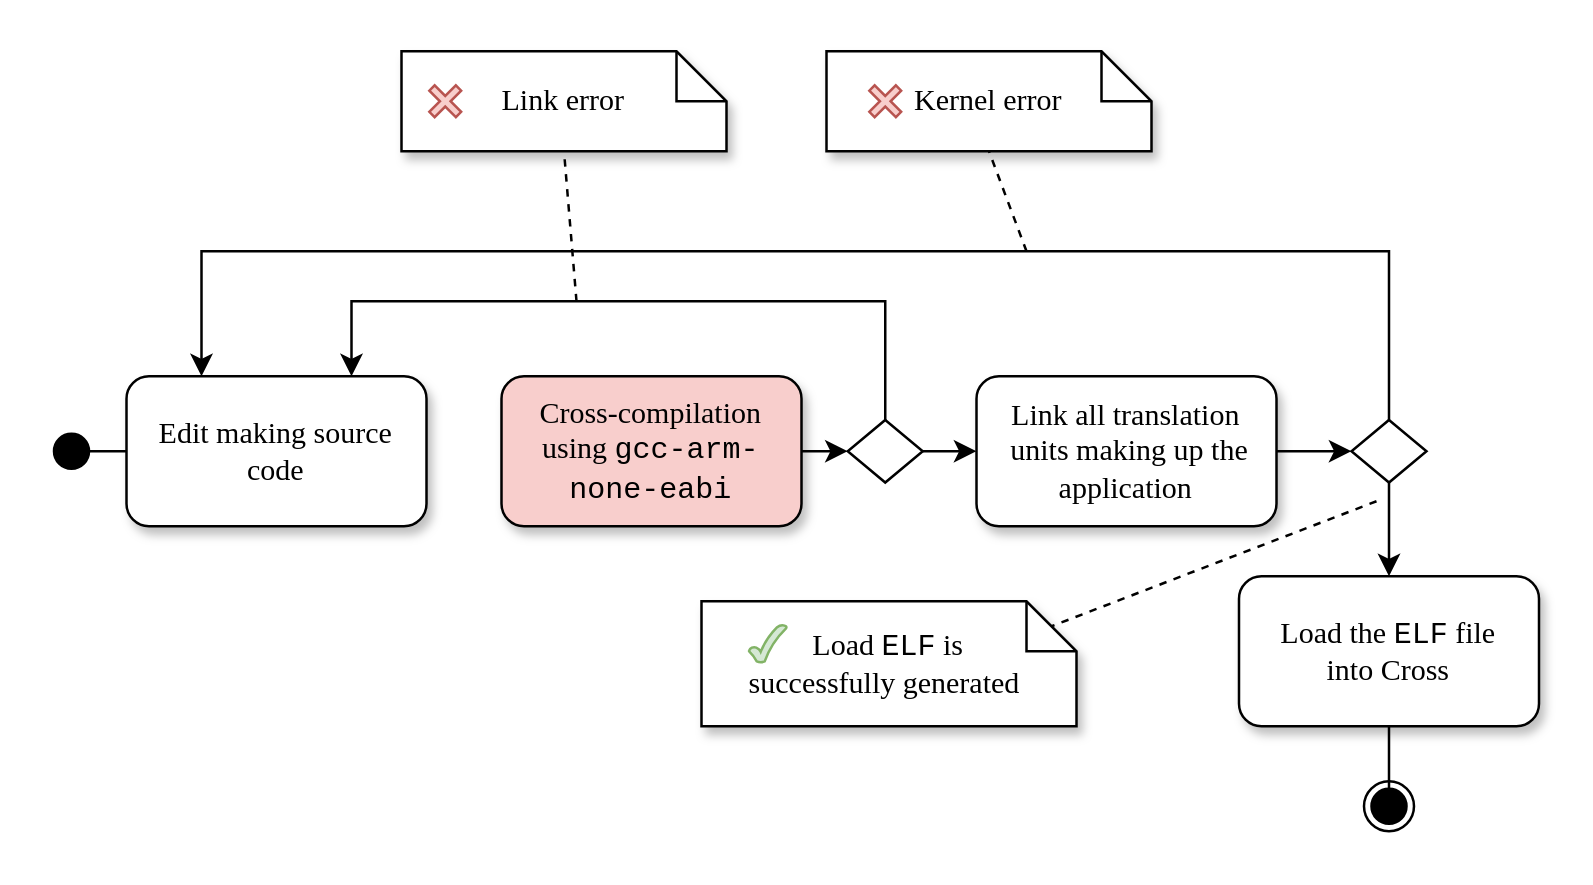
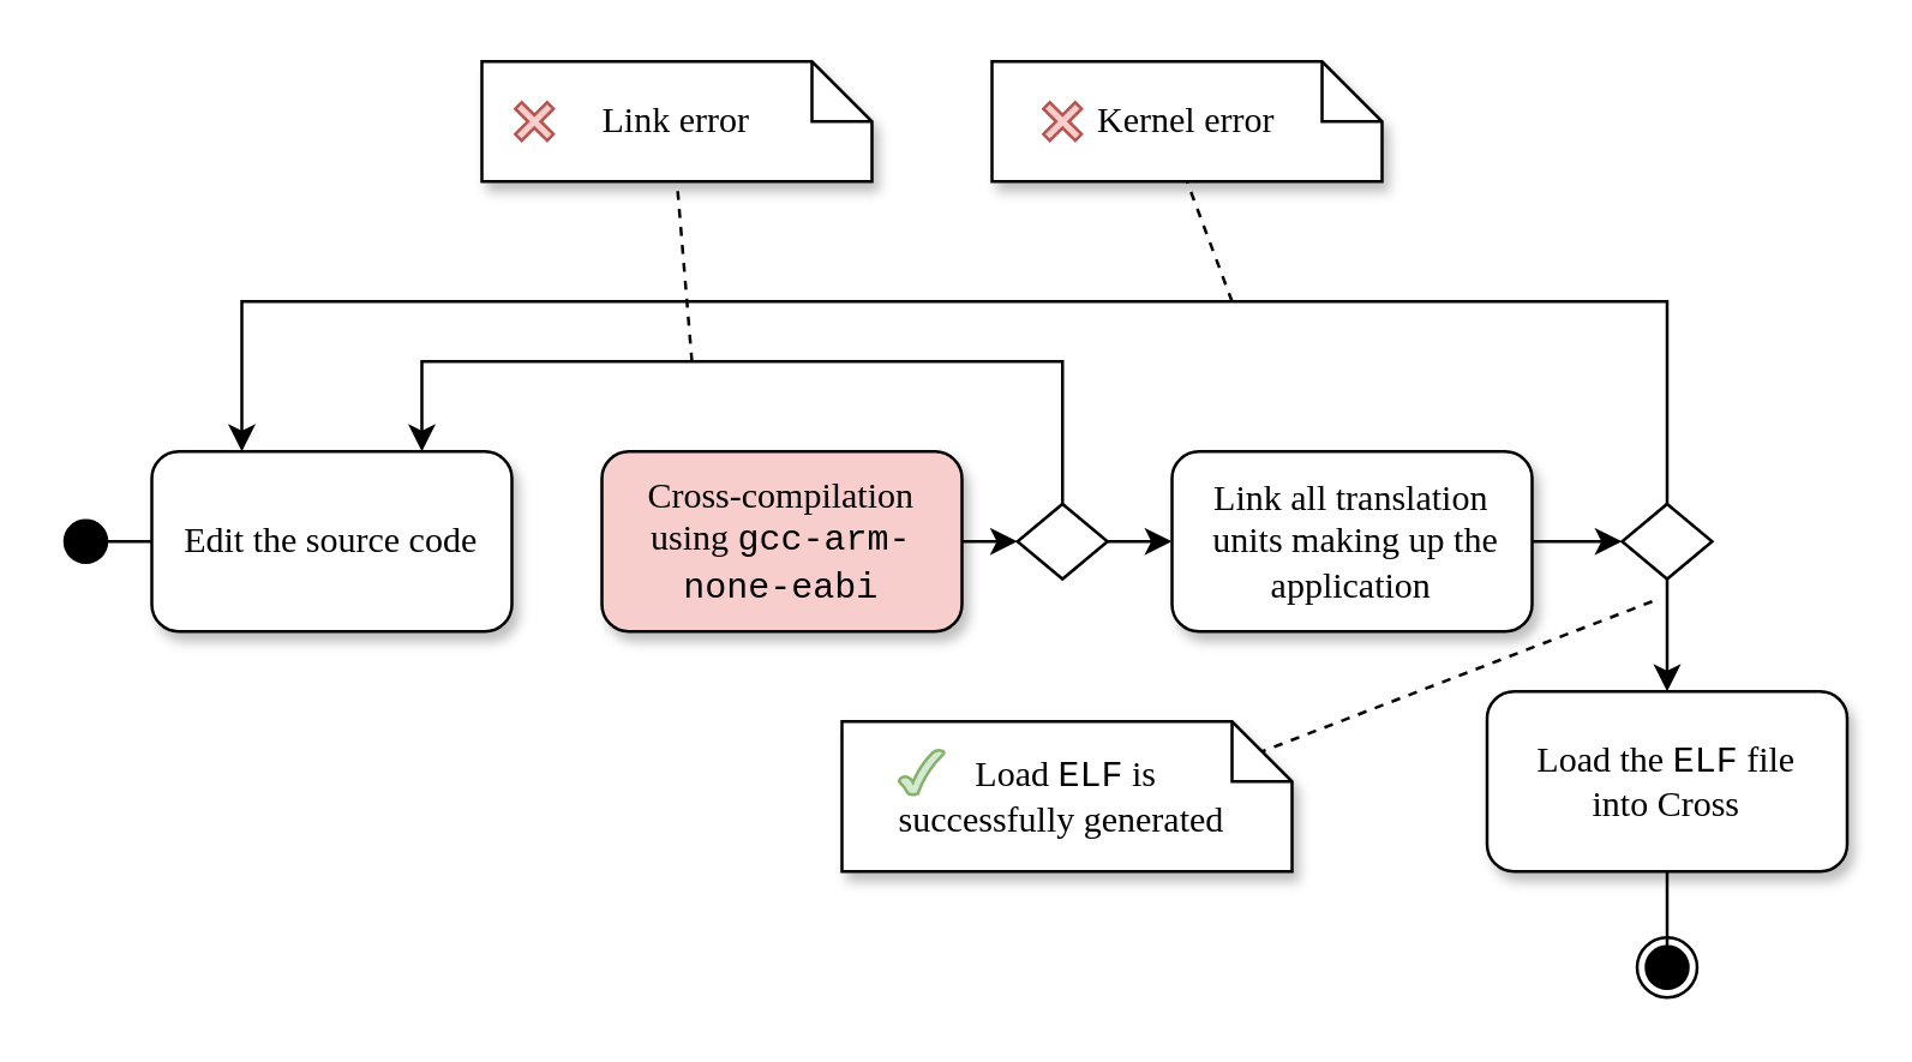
  <mxCell id="0" />
  <mxCell id="1" parent="0" />
  <mxCell id="2" value="" style="strokeWidth=1;html=1;shape=mxgraph.flowchart.start_2;whiteSpace=wrap;" parent="1" vertex="1"><mxGeometry x="545" y="312" width="20" height="20" as="geometry" /></mxCell>
  <mxCell id="3" value="" style="html=1;verticalAlign=bottom;startArrow=circle;startFill=1;endArrow=open;startSize=6;endSize=8;curved=0;rounded=0;" parent="1" edge="1"><mxGeometry width="80" relative="1" as="geometry"><mxPoint x="20" y="180" as="sourcePoint" /><mxPoint x="70" y="180" as="targetPoint" /></mxGeometry></mxCell>
- <mxCell id="4" value="Edit making source code" style="rounded=1;whiteSpace=wrap;html=1;shadow=1;fontFamily=Computer Modern;" parent="1" vertex="1"><mxGeometry x="50" y="150" width="120" height="60" as="geometry" /></mxCell>
+ <mxCell id="4" value="Edit the source code" style="rounded=1;whiteSpace=wrap;html=1;shadow=1;fontFamily=Computer Modern;" parent="1" vertex="1"><mxGeometry x="50" y="150" width="120" height="60" as="geometry" /></mxCell>
  <mxCell id="5" style="edgeStyle=orthogonalEdgeStyle;rounded=0;orthogonalLoop=1;jettySize=auto;html=1;exitX=1;exitY=0.5;exitDx=0;exitDy=0;entryX=0;entryY=0.5;entryDx=0;entryDy=0;entryPerimeter=0;" parent="1" source="6" target="11" edge="1"><mxGeometry relative="1" as="geometry" /></mxCell>
  <mxCell id="6" value="Cross-compilation using&amp;nbsp;&lt;font face=&quot;Courier New&quot;&gt;gcc-arm-none-eabi&lt;/font&gt;" style="rounded=1;whiteSpace=wrap;html=1;shadow=1;fontFamily=Computer Modern;fillColor=#f8cecc;" parent="1" vertex="1"><mxGeometry x="200" y="150" width="120" height="60" as="geometry" /></mxCell>
  <mxCell id="7" value="" style="edgeStyle=orthogonalEdgeStyle;rounded=0;orthogonalLoop=1;jettySize=auto;html=1;" parent="1" source="8" target="14" edge="1"><mxGeometry relative="1" as="geometry" /></mxCell>
  <mxCell id="8" value="Link all translation&lt;br&gt;&amp;nbsp;units making up the application" style="rounded=1;whiteSpace=wrap;html=1;shadow=1;fontFamily=Computer Modern;" parent="1" vertex="1"><mxGeometry x="390" y="150" width="120" height="60" as="geometry" /></mxCell>
  <mxCell id="9" style="edgeStyle=orthogonalEdgeStyle;rounded=0;orthogonalLoop=1;jettySize=auto;html=1;exitX=0.5;exitY=0;exitDx=0;exitDy=0;exitPerimeter=0;entryX=0.75;entryY=0;entryDx=0;entryDy=0;" parent="1" source="11" target="4" edge="1"><mxGeometry relative="1" as="geometry"><mxPoint x="110" y="120" as="targetPoint" /><Array as="points"><mxPoint x="354" y="120" /><mxPoint x="140" y="120" /></Array></mxGeometry></mxCell>
  <mxCell id="10" style="edgeStyle=orthogonalEdgeStyle;rounded=0;orthogonalLoop=1;jettySize=auto;html=1;exitX=1;exitY=0.5;exitDx=0;exitDy=0;exitPerimeter=0;entryX=0;entryY=0.5;entryDx=0;entryDy=0;" parent="1" source="11" target="8" edge="1"><mxGeometry relative="1" as="geometry" /></mxCell>
  <mxCell id="11" value="" style="strokeWidth=1;html=1;shape=mxgraph.flowchart.decision;whiteSpace=wrap;" parent="1" vertex="1"><mxGeometry x="338.5" y="167.5" width="30" height="25" as="geometry" /></mxCell>
  <mxCell id="12" style="edgeStyle=orthogonalEdgeStyle;rounded=0;orthogonalLoop=1;jettySize=auto;html=1;exitX=0.5;exitY=0;exitDx=0;exitDy=0;exitPerimeter=0;entryX=0.25;entryY=0;entryDx=0;entryDy=0;" parent="1" source="14" target="4" edge="1"><mxGeometry relative="1" as="geometry"><mxPoint x="385" y="120" as="targetPoint" /><mxPoint x="590" y="167.5" as="sourcePoint" /><Array as="points"><mxPoint x="555" y="100" /><mxPoint x="80" y="100" /></Array></mxGeometry></mxCell>
  <mxCell id="13" style="edgeStyle=orthogonalEdgeStyle;rounded=0;orthogonalLoop=1;jettySize=auto;html=1;entryX=0.5;entryY=0;entryDx=0;entryDy=0;" parent="1" source="14" target="15" edge="1"><mxGeometry relative="1" as="geometry" /></mxCell>
  <mxCell id="14" value="" style="strokeWidth=1;html=1;shape=mxgraph.flowchart.decision;whiteSpace=wrap;" parent="1" vertex="1"><mxGeometry x="540" y="167.5" width="30" height="25" as="geometry" /></mxCell>
  <mxCell id="15" value="Load the &lt;font face=&quot;Courier New&quot;&gt;ELF&lt;/font&gt; file &lt;br&gt;into Cross" style="rounded=1;whiteSpace=wrap;html=1;shadow=1;fontFamily=Computer Modern;" parent="1" vertex="1"><mxGeometry x="495" y="230" width="120" height="60" as="geometry" /></mxCell>
  <mxCell id="16" value="Link error" style="shape=note;size=20;whiteSpace=wrap;html=1;shadow=1;fontFamily=Computer Modern;" parent="1" vertex="1"><mxGeometry x="160" y="20" width="130" height="40" as="geometry" /></mxCell>
  <mxCell id="17" value="Kernel error" style="shape=note;size=20;whiteSpace=wrap;html=1;shadow=1;fontFamily=Computer Modern;" parent="1" vertex="1"><mxGeometry x="330" y="20" width="130" height="40" as="geometry" /></mxCell>
  <mxCell id="18" value="" style="endArrow=none;dashed=1;html=1;rounded=0;entryX=0.5;entryY=1;entryDx=0;entryDy=0;entryPerimeter=0;" parent="1" target="16" edge="1"><mxGeometry width="50" height="50" relative="1" as="geometry"><mxPoint x="230" y="120" as="sourcePoint" /><mxPoint x="330" y="280" as="targetPoint" /></mxGeometry></mxCell>
  <mxCell id="19" value="" style="endArrow=none;dashed=1;html=1;rounded=0;entryX=0.5;entryY=1;entryDx=0;entryDy=0;entryPerimeter=0;" parent="1" target="17" edge="1"><mxGeometry width="50" height="50" relative="1" as="geometry"><mxPoint x="410" y="100" as="sourcePoint" /><mxPoint x="235" y="70" as="targetPoint" /></mxGeometry></mxCell>
  <mxCell id="20" value="Load &lt;font face=&quot;Courier New&quot;&gt;ELF&lt;/font&gt; is &lt;br&gt;successfully generated&amp;nbsp;" style="shape=note;size=20;whiteSpace=wrap;html=1;shadow=1;fontFamily=Computer Modern;" parent="1" vertex="1"><mxGeometry x="280" y="240" width="150" height="50" as="geometry" /></mxCell>
  <mxCell id="21" value="" style="endArrow=none;dashed=1;html=1;rounded=0;entryX=0;entryY=0;entryDx=140;entryDy=10;entryPerimeter=0;" parent="1" target="20" edge="1"><mxGeometry width="50" height="50" relative="1" as="geometry"><mxPoint x="550" y="200" as="sourcePoint" /><mxPoint x="405" y="70" as="targetPoint" /></mxGeometry></mxCell>
  <mxCell id="22" value="" style="shape=cross;whiteSpace=wrap;html=1;rotation=45;direction=west;fillColor=#f8cecc;strokeColor=#b85450;" parent="1" vertex="1"><mxGeometry x="170" y="32.5" width="15" height="15" as="geometry" /></mxCell>
  <mxCell id="23" value="" style="shape=cross;whiteSpace=wrap;html=1;rotation=45;direction=west;fillColor=#f8cecc;strokeColor=#b85450;" parent="1" vertex="1"><mxGeometry x="346" y="32.5" width="15" height="15" as="geometry" /></mxCell>
  <mxCell id="24" value="" style="verticalLabelPosition=bottom;verticalAlign=top;html=1;shape=mxgraph.basic.tick;fillColor=#d5e8d4;strokeColor=#82b366;" parent="1" vertex="1"><mxGeometry x="299" y="249.5" width="15" height="15" as="geometry" /></mxCell>
  <mxCell id="25" value="" style="html=1;verticalAlign=bottom;startArrow=circle;startFill=1;endArrow=none;startSize=6;endSize=8;curved=0;rounded=0;entryX=0.5;entryY=1;entryDx=0;entryDy=0;endFill=0;" parent="1" target="15" edge="1"><mxGeometry width="80" relative="1" as="geometry"><mxPoint x="555" y="330" as="sourcePoint" /><mxPoint x="710" y="420" as="targetPoint" /></mxGeometry></mxCell>
